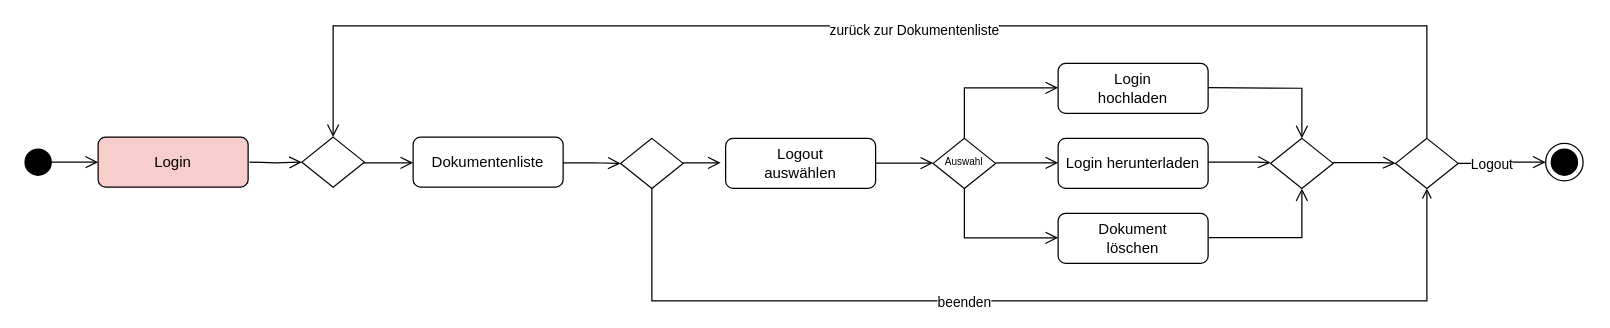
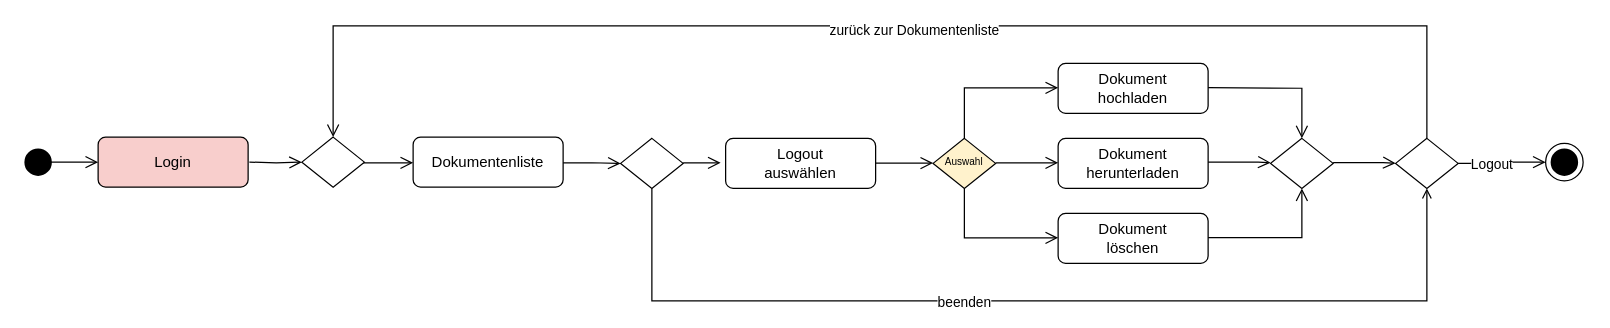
  <mxCell id="0" />
  <mxCell id="1" parent="0" />
  <mxCell id="2" value="" style="rounded=0;html=1;jettySize=auto;orthogonalLoop=1;fontSize=11;endArrow=open;endFill=0;endSize=8;strokeWidth=1;shadow=0;labelBackgroundColor=none;edgeStyle=orthogonalEdgeStyle;exitX=1;exitY=0.5;exitDx=0;exitDy=0;exitPerimeter=0;entryX=0;entryY=0.5;entryDx=0;entryDy=0;" parent="1" source="5" target="4" edge="1"><mxGeometry relative="1" as="geometry"><mxPoint x="264" y="139" as="sourcePoint" /><mxPoint x="54" y="129" as="targetPoint" /><Array as="points" /></mxGeometry></mxCell>
- <mxCell id="3" value="&lt;font style=&quot;font-size: 8px&quot;&gt;Auswahl&lt;/font&gt;" style="rhombus;whiteSpace=wrap;html=1;shadow=0;fontFamily=Helvetica;fontSize=12;align=center;strokeWidth=1;spacing=6;spacingTop=-4;" parent="1" vertex="1"><mxGeometry x="746" y="110" width="50" height="40" as="geometry" /></mxCell>
+ <mxCell id="3" value="&lt;font style=&quot;font-size: 8px&quot;&gt;Auswahl&lt;/font&gt;" style="rhombus;whiteSpace=wrap;html=1;shadow=0;fontFamily=Helvetica;fontSize=12;align=center;strokeWidth=1;spacing=6;spacingTop=-4;fillColor=#fff2cc;" parent="1" vertex="1"><mxGeometry x="746" y="110" width="50" height="40" as="geometry" /></mxCell>
  <mxCell id="4" value="Login" style="rounded=1;whiteSpace=wrap;html=1;fontSize=12;glass=0;strokeWidth=1;shadow=0;fillColor=#f8cecc;" parent="1" vertex="1"><mxGeometry x="78" y="109" width="120" height="40" as="geometry" /></mxCell>
  <mxCell id="5" value="" style="strokeWidth=2;html=1;shape=mxgraph.flowchart.start_2;whiteSpace=wrap;fillColor=#000000;" parent="1" vertex="1"><mxGeometry x="20" y="119" width="20" height="20" as="geometry" /></mxCell>
  <mxCell id="6" value="Dokumentenliste" style="rounded=1;whiteSpace=wrap;html=1;fontSize=12;glass=0;strokeWidth=1;shadow=0;" parent="1" vertex="1"><mxGeometry x="330" y="109" width="120" height="40" as="geometry" /></mxCell>
  <mxCell id="7" value="" style="rounded=0;html=1;jettySize=auto;orthogonalLoop=1;fontSize=11;endArrow=open;endFill=0;endSize=8;strokeWidth=1;shadow=0;labelBackgroundColor=none;edgeStyle=orthogonalEdgeStyle;entryX=0;entryY=0.5;entryDx=0;entryDy=0;" parent="1" edge="1"><mxGeometry relative="1" as="geometry"><mxPoint x="696" y="129.76" as="sourcePoint" /><mxPoint x="746" y="129.76" as="targetPoint" /><Array as="points" /></mxGeometry></mxCell>
- <mxCell id="8" value="Login &lt;br&gt;hochladen" style="rounded=1;whiteSpace=wrap;html=1;fontSize=12;glass=0;strokeWidth=1;shadow=0;" parent="1" vertex="1"><mxGeometry x="846" y="50" width="120" height="40" as="geometry" /></mxCell>
- <mxCell id="9" value="Login herunterladen" style="rounded=1;whiteSpace=wrap;html=1;fontSize=12;glass=0;strokeWidth=1;shadow=0;" parent="1" vertex="1"><mxGeometry x="846" y="110" width="120" height="40" as="geometry" /></mxCell>
+ <mxCell id="8" value="Dokument &lt;br&gt;hochladen" style="rounded=1;whiteSpace=wrap;html=1;fontSize=12;glass=0;strokeWidth=1;shadow=0;" parent="1" vertex="1"><mxGeometry x="846" y="50" width="120" height="40" as="geometry" /></mxCell>
+ <mxCell id="9" value="Dokument herunterladen" style="rounded=1;whiteSpace=wrap;html=1;fontSize=12;glass=0;strokeWidth=1;shadow=0;" parent="1" vertex="1"><mxGeometry x="846" y="110" width="120" height="40" as="geometry" /></mxCell>
  <mxCell id="10" value="Dokument &lt;br&gt;löschen" style="rounded=1;whiteSpace=wrap;html=1;fontSize=12;glass=0;strokeWidth=1;shadow=0;" parent="1" vertex="1"><mxGeometry x="846" y="170" width="120" height="40" as="geometry" /></mxCell>
  <mxCell id="11" value="" style="rounded=0;html=1;jettySize=auto;orthogonalLoop=1;fontSize=11;endArrow=open;endFill=0;endSize=8;strokeWidth=1;shadow=0;labelBackgroundColor=none;edgeStyle=orthogonalEdgeStyle;entryX=0;entryY=0.5;entryDx=0;entryDy=0;" parent="1" edge="1"><mxGeometry relative="1" as="geometry"><mxPoint x="796" y="129.58" as="sourcePoint" /><mxPoint x="846" y="129.58" as="targetPoint" /><Array as="points" /></mxGeometry></mxCell>
  <mxCell id="12" value="" style="rounded=0;html=1;jettySize=auto;orthogonalLoop=1;fontSize=11;endArrow=open;endFill=0;endSize=8;strokeWidth=1;shadow=0;labelBackgroundColor=none;edgeStyle=orthogonalEdgeStyle;entryX=0;entryY=0.5;entryDx=0;entryDy=0;exitX=0.5;exitY=1;exitDx=0;exitDy=0;" parent="1" source="3" edge="1"><mxGeometry relative="1" as="geometry"><mxPoint x="796" y="189.58" as="sourcePoint" /><mxPoint x="846" y="189.58" as="targetPoint" /><Array as="points"><mxPoint x="771" y="190" /><mxPoint x="846" y="190" /></Array></mxGeometry></mxCell>
  <mxCell id="13" value="" style="rounded=0;html=1;jettySize=auto;orthogonalLoop=1;fontSize=11;endArrow=open;endFill=0;endSize=8;strokeWidth=1;shadow=0;labelBackgroundColor=none;edgeStyle=orthogonalEdgeStyle;entryX=0;entryY=0.5;entryDx=0;entryDy=0;exitX=0.5;exitY=0;exitDx=0;exitDy=0;" parent="1" source="3" edge="1"><mxGeometry relative="1" as="geometry"><mxPoint x="796" y="69.58" as="sourcePoint" /><mxPoint x="846" y="69.58" as="targetPoint" /><Array as="points"><mxPoint x="771" y="70" /><mxPoint x="846" y="70" /></Array></mxGeometry></mxCell>
  <mxCell id="14" value="&lt;br&gt;" style="rhombus;whiteSpace=wrap;html=1;shadow=0;fontFamily=Helvetica;fontSize=12;align=center;strokeWidth=1;spacing=6;spacingTop=-4;" parent="1" vertex="1"><mxGeometry x="496" y="110" width="50" height="40" as="geometry" /></mxCell>
  <mxCell id="15" value="" style="rounded=0;html=1;jettySize=auto;orthogonalLoop=1;fontSize=11;endArrow=open;endFill=0;endSize=8;strokeWidth=1;shadow=0;labelBackgroundColor=none;edgeStyle=orthogonalEdgeStyle;entryX=0;entryY=0.5;entryDx=0;entryDy=0;" parent="1" edge="1"><mxGeometry relative="1" as="geometry"><mxPoint x="290" y="130" as="sourcePoint" /><mxPoint x="330" y="129.58" as="targetPoint" /><Array as="points"><mxPoint x="330" y="130" /></Array></mxGeometry></mxCell>
  <mxCell id="16" value="" style="rounded=0;html=1;jettySize=auto;orthogonalLoop=1;fontSize=11;endArrow=open;endFill=0;endSize=8;strokeWidth=1;shadow=0;labelBackgroundColor=none;edgeStyle=orthogonalEdgeStyle;entryX=0;entryY=0.5;entryDx=0;entryDy=0;exitX=1;exitY=0.5;exitDx=0;exitDy=0;" parent="1" source="14" edge="1"><mxGeometry relative="1" as="geometry"><mxPoint x="556" y="130" as="sourcePoint" /><mxPoint x="576" y="129.58" as="targetPoint" /><Array as="points"><mxPoint x="576" y="130" /></Array></mxGeometry></mxCell>
  <mxCell id="17" value="&lt;br&gt;" style="rhombus;whiteSpace=wrap;html=1;shadow=0;fontFamily=Helvetica;fontSize=12;align=center;strokeWidth=1;spacing=6;spacingTop=-4;" parent="1" vertex="1"><mxGeometry x="1016" y="110" width="50" height="40" as="geometry" /></mxCell>
  <mxCell id="18" value="" style="rounded=0;html=1;jettySize=auto;orthogonalLoop=1;fontSize=11;endArrow=open;endFill=0;endSize=8;strokeWidth=1;shadow=0;labelBackgroundColor=none;edgeStyle=orthogonalEdgeStyle;exitX=1;exitY=0.5;exitDx=0;exitDy=0;exitPerimeter=0;entryX=0.5;entryY=0;entryDx=0;entryDy=0;" parent="1" target="17" edge="1"><mxGeometry relative="1" as="geometry"><mxPoint x="966" y="69.41" as="sourcePoint" /><mxPoint x="1026" y="69.41" as="targetPoint" /><Array as="points" /></mxGeometry></mxCell>
  <mxCell id="19" value="" style="rounded=0;html=1;jettySize=auto;orthogonalLoop=1;fontSize=11;endArrow=open;endFill=0;endSize=8;strokeWidth=1;shadow=0;labelBackgroundColor=none;edgeStyle=orthogonalEdgeStyle;entryX=0;entryY=0.5;entryDx=0;entryDy=0;" parent="1" edge="1"><mxGeometry relative="1" as="geometry"><mxPoint x="966" y="129" as="sourcePoint" /><mxPoint x="1016" y="129.41" as="targetPoint" /><Array as="points"><mxPoint x="1006" y="129" /><mxPoint x="1006" y="129" /></Array></mxGeometry></mxCell>
  <mxCell id="20" value="" style="rounded=0;html=1;jettySize=auto;orthogonalLoop=1;fontSize=11;endArrow=open;endFill=0;endSize=8;strokeWidth=1;shadow=0;labelBackgroundColor=none;edgeStyle=orthogonalEdgeStyle;exitX=1;exitY=0.5;exitDx=0;exitDy=0;exitPerimeter=0;entryX=0.5;entryY=1;entryDx=0;entryDy=0;" parent="1" target="17" edge="1"><mxGeometry relative="1" as="geometry"><mxPoint x="966" y="189.41" as="sourcePoint" /><mxPoint x="1026" y="189.41" as="targetPoint" /><Array as="points"><mxPoint x="1041" y="189" /></Array></mxGeometry></mxCell>
  <mxCell id="21" value="" style="rounded=0;html=1;jettySize=auto;orthogonalLoop=1;fontSize=11;endArrow=open;endFill=0;endSize=8;strokeWidth=1;shadow=0;labelBackgroundColor=none;edgeStyle=orthogonalEdgeStyle;entryX=0;entryY=0.5;entryDx=0;entryDy=0;" parent="1" edge="1"><mxGeometry relative="1" as="geometry"><mxPoint x="1066" y="129.41" as="sourcePoint" /><mxPoint x="1116" y="129.82" as="targetPoint" /><Array as="points"><mxPoint x="1106" y="129.41" /><mxPoint x="1106" y="129.41" /></Array></mxGeometry></mxCell>
  <mxCell id="22" value="&lt;br&gt;" style="rhombus;whiteSpace=wrap;html=1;shadow=0;fontFamily=Helvetica;fontSize=12;align=center;strokeWidth=1;spacing=6;spacingTop=-4;" parent="1" vertex="1"><mxGeometry x="1116" y="110" width="50" height="40" as="geometry" /></mxCell>
  <mxCell id="23" value="" style="group" parent="1" vertex="1" connectable="0"><mxGeometry x="1236" y="114" width="30" height="30" as="geometry" /></mxCell>
  <mxCell id="24" value="" style="verticalLabelPosition=bottom;verticalAlign=top;html=1;shape=mxgraph.flowchart.on-page_reference;strokeColor=#000000;fillColor=none;" parent="23" vertex="1"><mxGeometry width="30" height="30" as="geometry" /></mxCell>
  <mxCell id="25" value="" style="strokeWidth=2;html=1;shape=mxgraph.flowchart.start_2;whiteSpace=wrap;fillColor=#000000;" parent="23" vertex="1"><mxGeometry x="5" y="5" width="20" height="20" as="geometry" /></mxCell>
  <mxCell id="26" value="" style="rounded=0;html=1;jettySize=auto;orthogonalLoop=1;fontSize=11;endArrow=open;endFill=0;endSize=8;strokeWidth=1;shadow=0;labelBackgroundColor=none;edgeStyle=orthogonalEdgeStyle;entryX=0;entryY=0.5;entryDx=0;entryDy=0;entryPerimeter=0;" parent="1" edge="1" target="24"><mxGeometry relative="1" as="geometry"><mxPoint x="1166" y="130" as="sourcePoint" /><mxPoint x="1211" y="129.99" as="targetPoint" /><Array as="points"><mxPoint x="1201" y="130" /></Array></mxGeometry></mxCell>
  <mxCell id="27" value="Logout" style="edgeLabel;html=1;align=center;verticalAlign=middle;resizable=0;points=[];" vertex="1" connectable="0" parent="26"><mxGeometry x="-0.267" relative="1" as="geometry"><mxPoint as="offset" /></mxGeometry></mxCell>
  <mxCell id="28" value="" style="rounded=0;html=1;jettySize=auto;orthogonalLoop=1;fontSize=11;endArrow=open;endFill=0;endSize=8;strokeWidth=1;shadow=0;labelBackgroundColor=none;edgeStyle=orthogonalEdgeStyle;exitX=0.5;exitY=0;exitDx=0;exitDy=0;entryX=0.5;entryY=0;entryDx=0;entryDy=0;" parent="1" source="22" target="34" edge="1"><mxGeometry relative="1" as="geometry"><mxPoint x="1146" y="109" as="sourcePoint" /><mxPoint x="526" y="109" as="targetPoint" /><Array as="points"><mxPoint x="1141" y="20" /><mxPoint x="266" y="20" /></Array></mxGeometry></mxCell>
  <mxCell id="29" value="zurück zur Dokumentenliste" style="edgeLabel;html=1;align=center;verticalAlign=middle;resizable=0;points=[];" vertex="1" connectable="0" parent="28"><mxGeometry x="-0.049" y="3" relative="1" as="geometry"><mxPoint as="offset" /></mxGeometry></mxCell>
  <mxCell id="30" value="" style="rounded=0;html=1;jettySize=auto;orthogonalLoop=1;fontSize=11;endArrow=none;endFill=0;endSize=8;strokeWidth=1;shadow=0;labelBackgroundColor=none;edgeStyle=orthogonalEdgeStyle;exitX=0.5;exitY=1;exitDx=0;exitDy=0;entryX=0.5;entryY=1;entryDx=0;entryDy=0;startArrow=open;startFill=0;" parent="1" source="22" target="14" edge="1"><mxGeometry relative="1" as="geometry"><mxPoint x="1151" y="120" as="sourcePoint" /><mxPoint x="531" y="120" as="targetPoint" /><Array as="points"><mxPoint x="1141" y="240" /><mxPoint x="521" y="240" /></Array></mxGeometry></mxCell>
  <mxCell id="31" value="beenden" style="edgeLabel;html=1;align=center;verticalAlign=middle;resizable=0;points=[];" vertex="1" connectable="0" parent="30"><mxGeometry x="0.152" relative="1" as="geometry"><mxPoint as="offset" /></mxGeometry></mxCell>
  <mxCell id="32" value="" style="rounded=0;html=1;jettySize=auto;orthogonalLoop=1;fontSize=11;endArrow=open;endFill=0;endSize=8;strokeWidth=1;shadow=0;labelBackgroundColor=none;edgeStyle=orthogonalEdgeStyle;entryX=0;entryY=0.5;entryDx=0;entryDy=0;" parent="1" target="14" edge="1"><mxGeometry relative="1" as="geometry"><mxPoint x="450" y="129.52" as="sourcePoint" /><mxPoint x="490" y="129.5" as="targetPoint" /><Array as="points"><mxPoint x="473" y="130" /></Array></mxGeometry></mxCell>
  <mxCell id="33" value="Logout&lt;br&gt;auswählen" style="rounded=1;whiteSpace=wrap;html=1;fontSize=12;glass=0;strokeWidth=1;shadow=0;" parent="1" vertex="1"><mxGeometry x="580" y="110" width="120" height="40" as="geometry" /></mxCell>
  <mxCell id="34" value="&lt;br&gt;" style="rhombus;whiteSpace=wrap;html=1;shadow=0;fontFamily=Helvetica;fontSize=12;align=center;strokeWidth=1;spacing=6;spacingTop=-4;" vertex="1" parent="1"><mxGeometry x="241" y="109" width="50" height="40" as="geometry" /></mxCell>
  <mxCell id="35" value="" style="rounded=0;html=1;jettySize=auto;orthogonalLoop=1;fontSize=11;endArrow=open;endFill=0;endSize=8;strokeWidth=1;shadow=0;labelBackgroundColor=none;edgeStyle=orthogonalEdgeStyle;entryX=0;entryY=0.5;entryDx=0;entryDy=0;" edge="1" parent="1" target="34"><mxGeometry relative="1" as="geometry"><mxPoint x="199" y="129" as="sourcePoint" /><mxPoint x="213" y="128.71" as="targetPoint" /><Array as="points" /></mxGeometry></mxCell>
